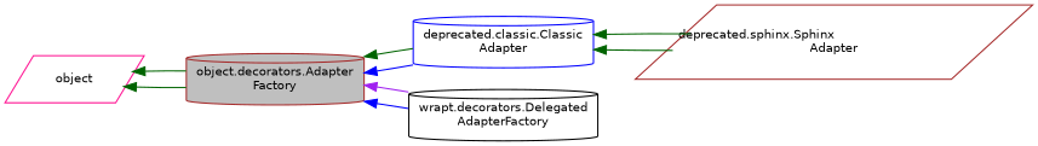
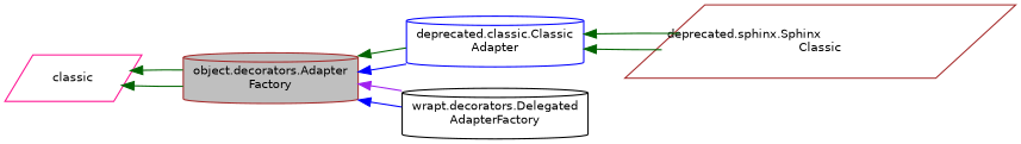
  digraph {
    rankdir=LR
    node [color=brown fillcolor=white fontname=Helvetica fontsize=10 shape=cylinder style=filled]
    edge [color=darkgreen dir=back fontname=Helvetica fontsize=10 labelfontname=Helvetica labelfontsize=10 style=solid]
    n1 [fillcolor=grey75 fontcolor=black height=0.2 label="object.decorators.Adapter\lFactory" width=0.4]
    n2 [color=blue height=0.2 label="deprecated.classic.Classic\lAdapter" width=0.4]
    n3 [color=black height=0.2 label="wrapt.decorators.Delegated\lAdapterFactory" width=0.4]
-   n4 [height=0.2 label="deprecated.sphinx.Sphinx\lAdapter" shape=parallelogram width=0.4]
-   n5 [color=deeppink height=0.2 label=object shape=parallelogram width=0.4]
+   n4 [height=0.2 label="deprecated.sphinx.Sphinx\lClassic" shape=parallelogram width=0.4]
+   n5 [color=deeppink height=0.2 label=classic shape=parallelogram width=0.4]
    n1 -> n2 [color=blue]
    n1 -> n2
    n1 -> n3 [color=blue]
    n1 -> n3 [color=purple]
    n2 -> n4
    n2 -> n4
    n5 -> n1
    n5 -> n1
  }
